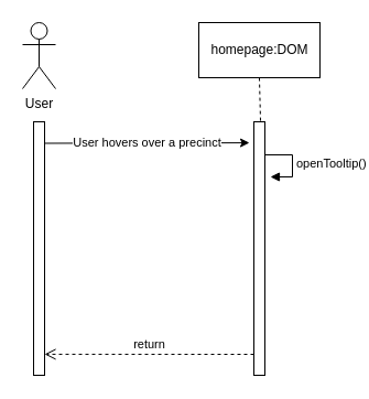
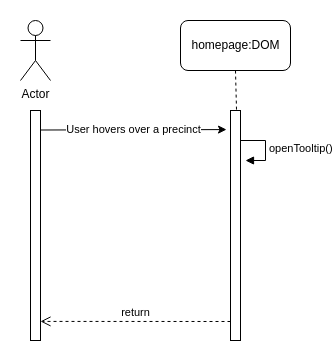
  <mxCell id="0" />
  <mxCell id="1" parent="0" />
  <mxCell id="2" value="" style="html=1;points=[];perimeter=orthogonalPerimeter;" vertex="1" parent="1"><mxGeometry x="230" y="110" width="10" height="230" as="geometry" /></mxCell>
- <mxCell id="3" value="homepage:DOM" style="html=1;" vertex="1" parent="1"><mxGeometry x="180" y="20" width="110" height="50" as="geometry" /></mxCell>
+ <mxCell id="3" value="homepage:DOM" style="html=1;rounded=1;" vertex="1" parent="1"><mxGeometry x="180" y="20" width="110" height="50" as="geometry" /></mxCell>
  <mxCell id="4" value="" style="endArrow=none;dashed=1;html=1;entryX=0.5;entryY=1;entryDx=0;entryDy=0;exitX=0.6;exitY=-0.004;exitDx=0;exitDy=0;exitPerimeter=0;" edge="1" parent="1" source="2" target="3"><mxGeometry width="50" height="50" relative="1" as="geometry"><mxPoint x="30" y="280" as="sourcePoint" /><mxPoint x="80" y="230" as="targetPoint" /></mxGeometry></mxCell>
  <mxCell id="5" value="openTooltip()" style="edgeStyle=orthogonalEdgeStyle;html=1;align=left;spacingLeft=2;endArrow=block;rounded=0;entryX=1;entryY=0;" edge="1" parent="1"><mxGeometry relative="1" as="geometry"><mxPoint x="240" y="140" as="sourcePoint" /><Array as="points"><mxPoint x="265" y="140" /></Array><mxPoint x="245" y="160" as="targetPoint" /></mxGeometry></mxCell>
- <mxCell id="6" value="User" style="shape=umlActor;verticalLabelPosition=bottom;labelBackgroundColor=#ffffff;verticalAlign=top;html=1;outlineConnect=0;" vertex="1" parent="1"><mxGeometry x="20" y="20" width="30" height="60" as="geometry" /></mxCell>
+ <mxCell id="6" value="Actor" style="shape=umlActor;verticalLabelPosition=bottom;labelBackgroundColor=#ffffff;verticalAlign=top;html=1;outlineConnect=0;" vertex="1" parent="1"><mxGeometry x="20" y="20" width="30" height="60" as="geometry" /></mxCell>
  <mxCell id="7" value="" style="html=1;points=[];perimeter=orthogonalPerimeter;" vertex="1" parent="1"><mxGeometry x="30" y="110" width="10" height="230" as="geometry" /></mxCell>
  <mxCell id="8" value="User hovers over a precinct" style="endArrow=classic;html=1;entryX=-0.4;entryY=0.083;entryDx=0;entryDy=0;entryPerimeter=0;" edge="1" parent="1" target="2"><mxGeometry width="50" height="50" relative="1" as="geometry"><mxPoint x="40" y="129.5" as="sourcePoint" /><mxPoint x="120" y="129.5" as="targetPoint" /></mxGeometry></mxCell>
  <mxCell id="9" value="return" style="html=1;verticalAlign=bottom;endArrow=open;dashed=1;endSize=8;entryX=1;entryY=0.917;entryDx=0;entryDy=0;entryPerimeter=0;" edge="1" parent="1" target="7"><mxGeometry relative="1" as="geometry"><mxPoint x="230" y="321" as="sourcePoint" /><mxPoint x="140" y="320" as="targetPoint" /></mxGeometry></mxCell>
